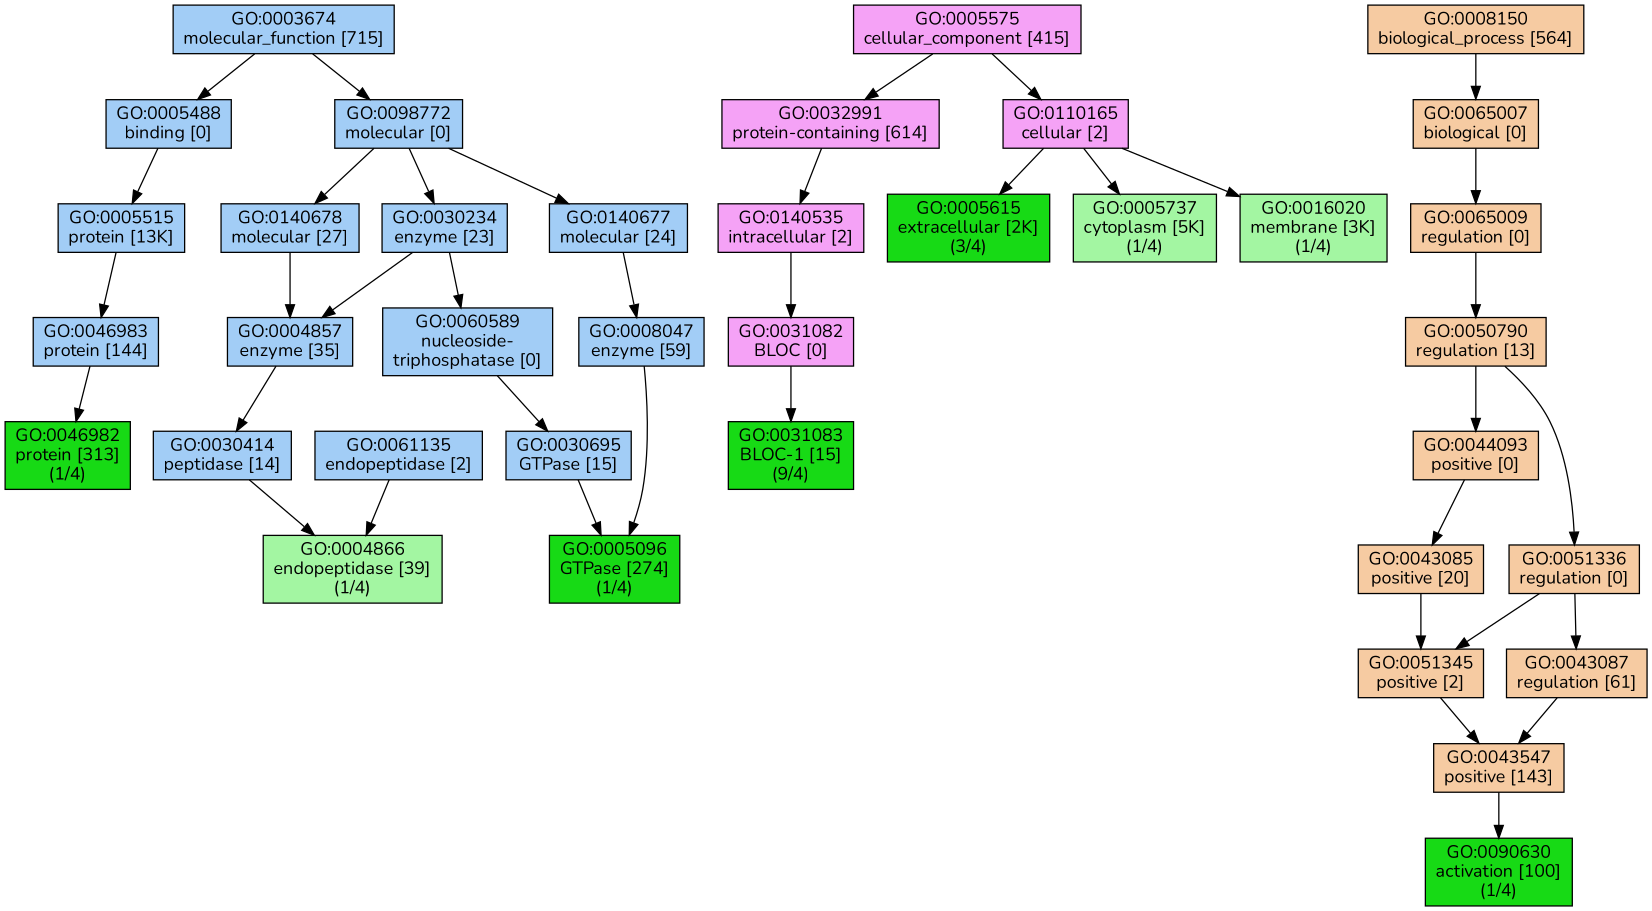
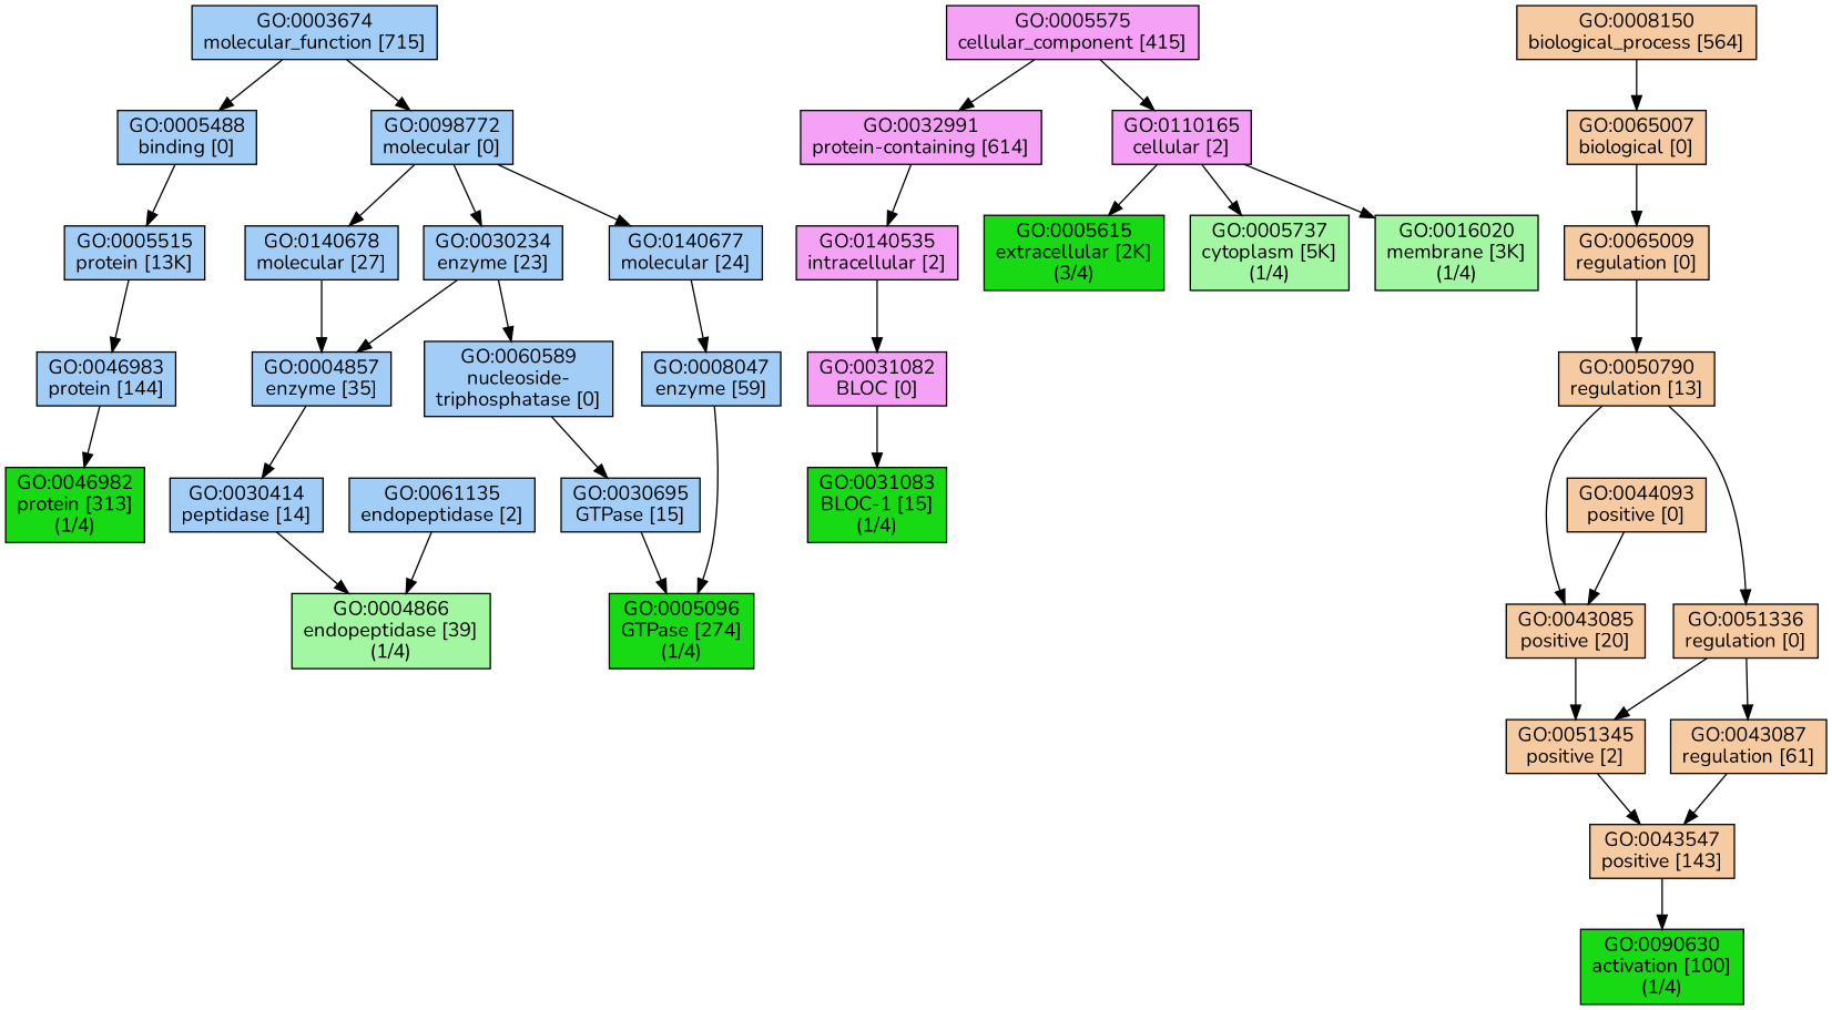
  digraph {
    fontname=Nunito
    node [fillcolor="#A2CDF6" fontname=Nunito shape=box style=filled]
    edge [fontname=Nunito]
    n1 [label="GO:0003674\nmolecular_function [715]"]
    n2 [label="GO:0005488\nbinding [0]"]
    n3 [label="GO:0098772\nmolecular [0]"]
    n4 [label="GO:0005515\nprotein [13K]"]
    n5 [label="GO:0030234\nenzyme [23]"]
    n6 [label="GO:0140677\nmolecular [24]"]
    n7 [label="GO:0140678\nmolecular [27]"]
    n8 [label="GO:0004857\nenzyme [35]"]
    n9 [label="GO:0030414\npeptidase [14]"]
    n10 [fillcolor="#A3F6A2" label="GO:0004866\nendopeptidase [39]\n(1/4)"]
    n11 [fillcolor="#17DA15" label="GO:0005096\nGTPase [274]\n(1/4)"]
    n12 [label="GO:0046983\nprotein [144]"]
    n13 [fillcolor="#17DA15" label="GO:0046982\nprotein [313]\n(1/4)"]
    n14 [fillcolor="#F5A2F6" label="GO:0005575\ncellular_component [415]"]
    n15 [fillcolor="#F5A2F6" label="GO:0032991\nprotein-containing [614]"]
    n16 [fillcolor="#F5A2F6" label="GO:0110165\ncellular [2]"]
    n17 [fillcolor="#F5A2F6" label="GO:0140535\nintracellular [2]"]
    n18 [fillcolor="#17DA15" label="GO:0005615\nextracellular [2K]\n(3/4)"]
    n19 [fillcolor="#A3F6A2" label="GO:0005737\ncytoplasm [5K]\n(1/4)"]
    n20 [fillcolor="#A3F6A2" label="GO:0016020\nmembrane [3K]\n(1/4)"]
    n21 [label="GO:0008047\nenzyme [59]"]
    n22 [fillcolor="#F6CBA2" label="GO:0008150\nbiological_process [564]"]
    n23 [fillcolor="#F6CBA2" label="GO:0065007\nbiological [0]"]
    n24 [fillcolor="#F6CBA2" label="GO:0065009\nregulation [0]"]
    n25 [label="GO:0060589\nnucleoside-\ntriphosphatase [0]"]
    n26 [label="GO:0030695\nGTPase [15]"]
    n27 [fillcolor="#F5A2F6" label="GO:0031082\nBLOC [0]"]
-   n28 [fillcolor="#17DA15" label="GO:0031083\nBLOC-1 [15]\n(9/4)"]
+   n28 [fillcolor="#17DA15" label="GO:0031083\nBLOC-1 [15]\n(1/4)"]
    n29 [fillcolor="#F6CBA2" label="GO:0043085\npositive [20]"]
    n30 [fillcolor="#F6CBA2" label="GO:0051345\npositive [2]"]
    n31 [fillcolor="#F6CBA2" label="GO:0043547\npositive [143]"]
    n32 [fillcolor="#F6CBA2" label="GO:0043087\nregulation [61]"]
    n33 [fillcolor="#17DA15" label="GO:0090630\nactivation [100]\n(1/4)"]
    n34 [fillcolor="#F6CBA2" label="GO:0044093\npositive [0]"]
    n35 [fillcolor="#F6CBA2" label="GO:0050790\nregulation [13]"]
    n36 [fillcolor="#F6CBA2" label="GO:0051336\nregulation [0]"]
    n37 [label="GO:0061135\nendopeptidase [2]"]
    n1 -> n2
    n1 -> n3
    n2 -> n4
    n3 -> n5
    n3 -> n6
    n3 -> n7
    n4 -> n12
    n5 -> n8
    n5 -> n25
    n6 -> n21
    n7 -> n8
    n8 -> n9
    n9 -> n10
    n12 -> n13
    n14 -> n15
    n14 -> n16
    n15 -> n17
    n16 -> n18
    n16 -> n19
    n16 -> n20
    n17 -> n27
    n21 -> n11
    n22 -> n23
    n23 -> n24
    n24 -> n35
    n25 -> n26
    n26 -> n11
    n27 -> n28
    n29 -> n30
    n30 -> n31
    n31 -> n33
    n32 -> n31
    n34 -> n29
-   n35 -> n34
+   n35 -> n29
    n35 -> n36
    n36 -> n30
    n36 -> n32
    n37 -> n10
  }
